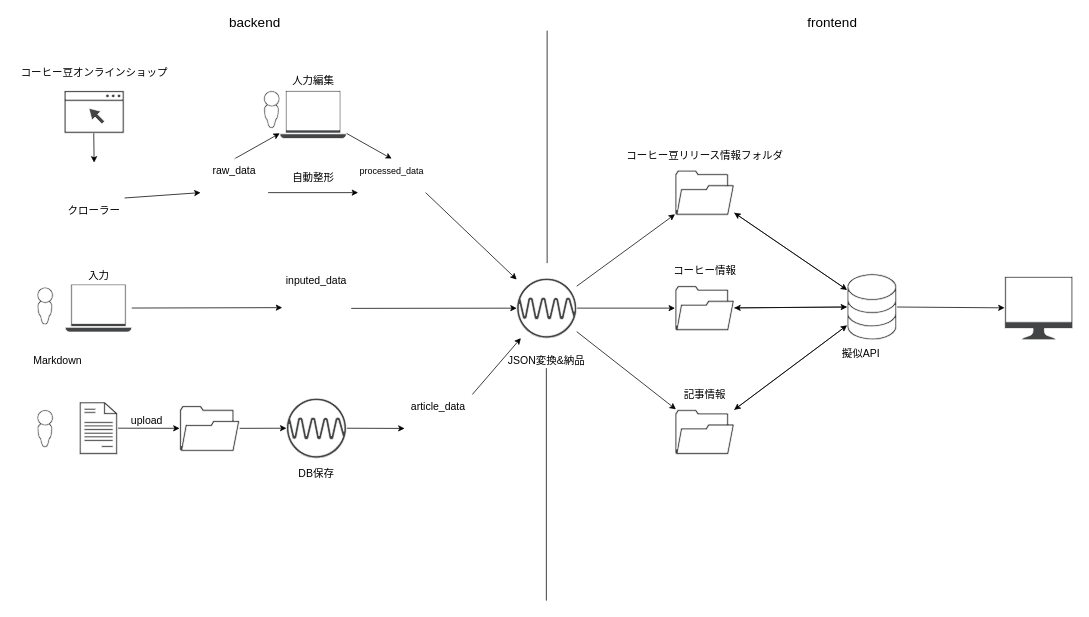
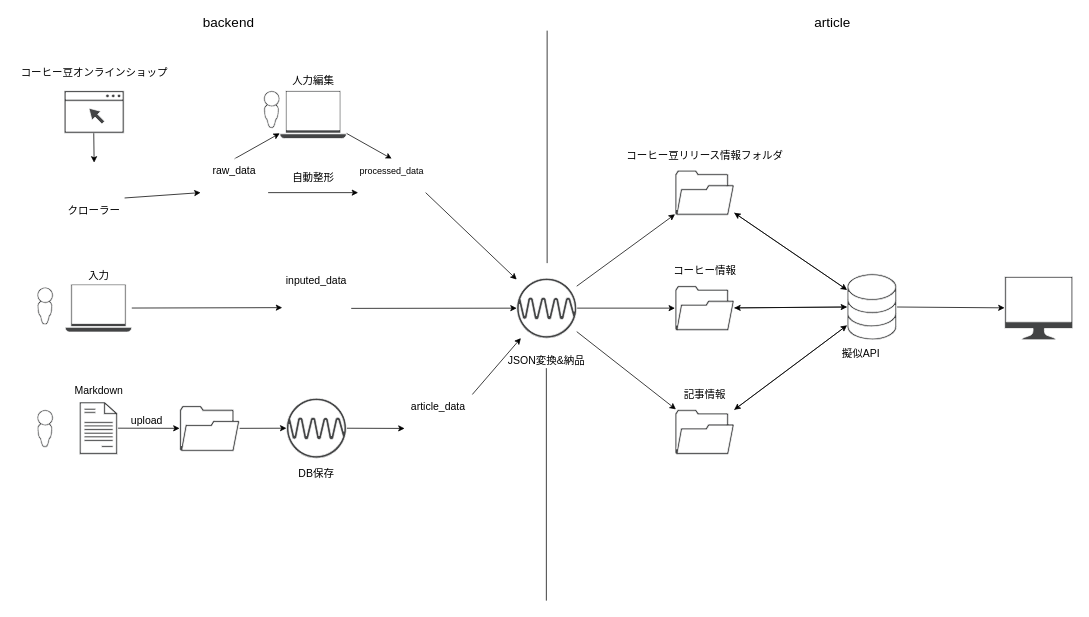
  <mxCell id="0" />
  <mxCell id="1" parent="0" />
  <mxCell id="2" value="" style="endArrow=none;html=1;" edge="1" parent="1"><mxGeometry width="50" height="50" relative="1" as="geometry"><mxPoint x="729" y="350" as="sourcePoint" /><mxPoint x="729" y="40" as="targetPoint" /></mxGeometry></mxCell>
- <mxCell id="3" value="&lt;font style=&quot;font-size: 18px&quot;&gt;backend&lt;/font&gt;" style="text;html=1;resizable=0;autosize=1;align=center;verticalAlign=middle;points=[];fillColor=none;strokeColor=none;rounded=0;" vertex="1" parent="1"><mxGeometry x="299" y="20" width="80" height="20" as="geometry" /></mxCell>
- <mxCell id="4" value="&lt;font style=&quot;font-size: 18px&quot;&gt;frontend&lt;/font&gt;" style="text;html=1;resizable=0;autosize=1;align=center;verticalAlign=middle;points=[];fillColor=none;strokeColor=none;rounded=0;" vertex="1" parent="1"><mxGeometry x="1069" y="20" width="80" height="20" as="geometry" /></mxCell>
+ <mxCell id="3" value="&lt;font style=&quot;font-size: 18px&quot;&gt;backend&lt;/font&gt;" style="text;html=1;resizable=0;autosize=1;align=center;verticalAlign=middle;points=[];fillColor=none;strokeColor=none;rounded=0;" vertex="1" parent="1"><mxGeometry x="264" y="20" width="80" height="20" as="geometry" /></mxCell>
+ <mxCell id="4" value="&lt;font style=&quot;font-size: 18px&quot;&gt;article&lt;/font&gt;" style="text;html=1;resizable=0;autosize=1;align=center;verticalAlign=middle;points=[];fillColor=none;strokeColor=none;rounded=0;" vertex="1" parent="1"><mxGeometry x="1069" y="20" width="80" height="20" as="geometry" /></mxCell>
  <mxCell id="5" value="" style="sketch=0;pointerEvents=1;shadow=0;dashed=0;html=1;strokeColor=#FFFFFF;fillColor=#434445;aspect=fixed;labelPosition=center;verticalLabelPosition=bottom;verticalAlign=top;align=center;outlineConnect=0;shape=mxgraph.vvd.web_browser;fontSize=18;" vertex="1" parent="1"><mxGeometry x="85" y="120" width="80" height="56.8" as="geometry" /></mxCell>
  <mxCell id="6" style="edgeStyle=none;html=1;fontSize=14;entryX=0.5;entryY=0;entryDx=0;entryDy=0;entryPerimeter=0;" edge="1" parent="1" target="8"><mxGeometry relative="1" as="geometry"><mxPoint x="124.5" y="176.8" as="sourcePoint" /><mxPoint x="124.5" y="260" as="targetPoint" /></mxGeometry></mxCell>
  <mxCell id="7" style="edgeStyle=none;html=1;entryX=0;entryY=0.5;entryDx=0;entryDy=0;fontSize=14;" edge="1" parent="1" source="8" target="13"><mxGeometry relative="1" as="geometry" /></mxCell>
  <mxCell id="8" value="&lt;font style=&quot;font-size: 14px&quot;&gt;クローラー&lt;/font&gt;" style="shape=cylinder3;whiteSpace=wrap;html=1;boundedLbl=1;backgroundOutline=1;size=15;fontSize=18;strokeColor=#FFFFFF;" vertex="1" parent="1"><mxGeometry x="85" y="216" width="80" height="100" as="geometry" /></mxCell>
  <mxCell id="9" value="&lt;font style=&quot;font-size: 14px&quot;&gt;コーヒー豆オンラインショップ&lt;/font&gt;" style="text;html=1;resizable=0;autosize=1;align=center;verticalAlign=middle;points=[];fillColor=none;strokeColor=none;rounded=0;" vertex="1" parent="1"><mxGeometry x="20" y="86" width="210" height="20" as="geometry" /></mxCell>
  <mxCell id="10" style="edgeStyle=none;html=1;fontSize=12;entryX=0.5;entryY=0;entryDx=0;entryDy=0;" edge="1" parent="1" source="28" target="19"><mxGeometry relative="1" as="geometry"><mxPoint x="607" y="220" as="targetPoint" /></mxGeometry></mxCell>
  <mxCell id="11" style="edgeStyle=none;html=1;exitX=0.5;exitY=0;exitDx=0;exitDy=0;fontSize=12;" edge="1" parent="1" source="12" target="28"><mxGeometry relative="1" as="geometry" /></mxCell>
  <mxCell id="12" value="raw_data" style="shape=table;startSize=30;container=1;collapsible=1;childLayout=tableLayout;fixedRows=1;rowLines=0;fontStyle=0;align=center;resizeLast=1;fontSize=14;strokeColor=#FFFFFF;fillColor=none;" vertex="1" parent="1"><mxGeometry x="267" y="211" width="90" height="90" as="geometry" /></mxCell>
  <mxCell id="13" value="" style="shape=partialRectangle;collapsible=0;dropTarget=0;pointerEvents=0;fillColor=none;top=0;left=0;bottom=1;right=0;points=[[0,0.5],[1,0.5]];portConstraint=eastwest;fontSize=14;strokeColor=#FFFFFF;" vertex="1" parent="12"><mxGeometry y="30" width="90" height="30" as="geometry" /></mxCell>
  <mxCell id="14" value="" style="shape=partialRectangle;connectable=0;fillColor=none;top=0;left=0;bottom=0;right=0;fontStyle=1;overflow=hidden;fontSize=14;strokeColor=#FFFFFF;" vertex="1" parent="13"><mxGeometry width="30" height="30" as="geometry"><mxRectangle width="30" height="30" as="alternateBounds" /></mxGeometry></mxCell>
  <mxCell id="15" value="" style="shape=partialRectangle;connectable=0;fillColor=none;top=0;left=0;bottom=0;right=0;align=left;spacingLeft=6;fontStyle=5;overflow=hidden;fontSize=14;strokeColor=#FFFFFF;" vertex="1" parent="13"><mxGeometry x="30" width="60" height="30" as="geometry"><mxRectangle width="60" height="30" as="alternateBounds" /></mxGeometry></mxCell>
  <mxCell id="16" value="" style="shape=partialRectangle;collapsible=0;dropTarget=0;pointerEvents=0;fillColor=none;top=0;left=0;bottom=0;right=0;points=[[0,0.5],[1,0.5]];portConstraint=eastwest;fontSize=14;strokeColor=#FFFFFF;" vertex="1" parent="12"><mxGeometry y="60" width="90" height="30" as="geometry" /></mxCell>
  <mxCell id="17" value="" style="shape=partialRectangle;connectable=0;fillColor=none;top=0;left=0;bottom=0;right=0;editable=1;overflow=hidden;fontSize=14;strokeColor=#FFFFFF;" vertex="1" parent="16"><mxGeometry width="30" height="30" as="geometry"><mxRectangle width="30" height="30" as="alternateBounds" /></mxGeometry></mxCell>
  <mxCell id="18" value="" style="shape=partialRectangle;connectable=0;fillColor=none;top=0;left=0;bottom=0;right=0;align=left;spacingLeft=6;overflow=hidden;fontSize=14;strokeColor=#FFFFFF;" vertex="1" parent="16"><mxGeometry x="30" width="60" height="30" as="geometry"><mxRectangle width="60" height="30" as="alternateBounds" /></mxGeometry></mxCell>
  <mxCell id="19" value="processed_data" style="shape=table;startSize=30;container=1;collapsible=1;childLayout=tableLayout;fixedRows=1;rowLines=0;fontStyle=0;align=center;resizeLast=1;fontSize=12;strokeColor=#FFFFFF;fillColor=none;" vertex="1" parent="1"><mxGeometry x="477" y="211" width="90" height="90" as="geometry" /></mxCell>
  <mxCell id="20" value="" style="shape=partialRectangle;collapsible=0;dropTarget=0;pointerEvents=0;fillColor=none;top=0;left=0;bottom=1;right=0;points=[[0,0.5],[1,0.5]];portConstraint=eastwest;fontSize=14;strokeColor=#FFFFFF;" vertex="1" parent="19"><mxGeometry y="30" width="90" height="30" as="geometry" /></mxCell>
  <mxCell id="21" value="" style="shape=partialRectangle;connectable=0;fillColor=none;top=0;left=0;bottom=0;right=0;fontStyle=1;overflow=hidden;fontSize=14;strokeColor=#FFFFFF;" vertex="1" parent="20"><mxGeometry width="30" height="30" as="geometry"><mxRectangle width="30" height="30" as="alternateBounds" /></mxGeometry></mxCell>
  <mxCell id="22" value="" style="shape=partialRectangle;connectable=0;fillColor=none;top=0;left=0;bottom=0;right=0;align=left;spacingLeft=6;fontStyle=5;overflow=hidden;fontSize=14;strokeColor=#FFFFFF;" vertex="1" parent="20"><mxGeometry x="30" width="60" height="30" as="geometry"><mxRectangle width="60" height="30" as="alternateBounds" /></mxGeometry></mxCell>
  <mxCell id="23" value="" style="shape=partialRectangle;collapsible=0;dropTarget=0;pointerEvents=0;fillColor=none;top=0;left=0;bottom=0;right=0;points=[[0,0.5],[1,0.5]];portConstraint=eastwest;fontSize=14;strokeColor=#FFFFFF;" vertex="1" parent="19"><mxGeometry y="60" width="90" height="30" as="geometry" /></mxCell>
  <mxCell id="24" value="" style="shape=partialRectangle;connectable=0;fillColor=none;top=0;left=0;bottom=0;right=0;editable=1;overflow=hidden;fontSize=14;strokeColor=#FFFFFF;" vertex="1" parent="23"><mxGeometry width="30" height="30" as="geometry"><mxRectangle width="30" height="30" as="alternateBounds" /></mxGeometry></mxCell>
  <mxCell id="25" value="" style="shape=partialRectangle;connectable=0;fillColor=none;top=0;left=0;bottom=0;right=0;align=left;spacingLeft=6;overflow=hidden;fontSize=14;strokeColor=#FFFFFF;" vertex="1" parent="23"><mxGeometry x="30" width="60" height="30" as="geometry"><mxRectangle width="60" height="30" as="alternateBounds" /></mxGeometry></mxCell>
  <mxCell id="26" style="edgeStyle=none;html=1;exitX=1;exitY=0.5;exitDx=0;exitDy=0;entryX=0;entryY=0.5;entryDx=0;entryDy=0;fontSize=12;" edge="1" parent="1" source="13" target="20"><mxGeometry relative="1" as="geometry" /></mxCell>
  <mxCell id="27" value="&lt;font&gt;&lt;span style=&quot;font-size: 14px&quot;&gt;自動整形&lt;/span&gt;&lt;br&gt;&lt;/font&gt;" style="text;html=1;resizable=0;autosize=1;align=center;verticalAlign=middle;points=[];fillColor=none;strokeColor=none;rounded=0;" vertex="1" parent="1"><mxGeometry x="382" y="226" width="70" height="20" as="geometry" /></mxCell>
  <mxCell id="28" value="" style="sketch=0;pointerEvents=1;shadow=0;dashed=0;html=1;strokeColor=#FFFFFF;fillColor=#434445;aspect=fixed;labelPosition=center;verticalLabelPosition=bottom;verticalAlign=top;align=center;outlineConnect=0;shape=mxgraph.vvd.laptop;fontSize=12;" vertex="1" parent="1"><mxGeometry x="372.55" y="120" width="88.89" height="64" as="geometry" /></mxCell>
  <mxCell id="29" value="&lt;span style=&quot;font-size: 14px&quot;&gt;人力編集&lt;br&gt;&lt;/span&gt;" style="text;html=1;resizable=0;autosize=1;align=center;verticalAlign=middle;points=[];fillColor=none;strokeColor=none;rounded=0;" vertex="1" parent="1"><mxGeometry x="382" y="97" width="70" height="20" as="geometry" /></mxCell>
  <mxCell id="30" style="edgeStyle=none;html=1;fontSize=14;" edge="1" parent="1" source="33" target="38"><mxGeometry relative="1" as="geometry"><mxPoint x="819" y="246" as="targetPoint" /></mxGeometry></mxCell>
  <mxCell id="31" style="edgeStyle=none;html=1;fontSize=14;" edge="1" parent="1" source="33" target="53"><mxGeometry relative="1" as="geometry"><mxPoint x="889" y="452.539" as="targetPoint" /></mxGeometry></mxCell>
  <mxCell id="32" style="edgeStyle=none;html=1;fontSize=14;" edge="1" parent="1" source="33" target="73"><mxGeometry relative="1" as="geometry"><mxPoint x="887.94" y="496.57" as="targetPoint" /></mxGeometry></mxCell>
  <mxCell id="33" value="" style="sketch=0;pointerEvents=1;shadow=0;dashed=0;html=1;strokeColor=#FFFFFF;fillColor=#434445;aspect=fixed;labelPosition=center;verticalLabelPosition=bottom;verticalAlign=top;align=center;outlineConnect=0;shape=mxgraph.vvd.platform_services_controller;fontSize=14;" vertex="1" parent="1"><mxGeometry x="688.47" y="370" width="80" height="80" as="geometry" /></mxCell>
  <mxCell id="34" value="" style="sketch=0;pointerEvents=1;shadow=0;dashed=0;html=1;strokeColor=#FFFFFF;fillColor=#434445;aspect=fixed;labelPosition=center;verticalLabelPosition=bottom;verticalAlign=top;align=center;outlineConnect=0;shape=mxgraph.vvd.administrator;fontSize=14;" vertex="1" parent="1"><mxGeometry x="49" y="382" width="21.5" height="50" as="geometry" /></mxCell>
  <mxCell id="35" style="edgeStyle=none;html=1;exitX=1;exitY=0.5;exitDx=0;exitDy=0;fontSize=14;" edge="1" parent="1" source="20" target="33"><mxGeometry relative="1" as="geometry" /></mxCell>
  <mxCell id="36" value="&lt;span style=&quot;font-size: 14px&quot;&gt;JSON変換&amp;amp;納品&lt;br&gt;&lt;/span&gt;" style="text;html=1;resizable=0;autosize=1;align=center;verticalAlign=middle;points=[];fillColor=none;strokeColor=none;rounded=0;" vertex="1" parent="1"><mxGeometry x="668.47" y="470" width="120" height="20" as="geometry" /></mxCell>
  <mxCell id="37" style="edgeStyle=none;html=1;fontSize=14;" edge="1" parent="1" source="38" target="80"><mxGeometry relative="1" as="geometry" /></mxCell>
  <mxCell id="38" value="" style="sketch=0;pointerEvents=1;shadow=0;dashed=0;html=1;strokeColor=#FFFFFF;fillColor=#434445;aspect=fixed;labelPosition=center;verticalLabelPosition=bottom;verticalAlign=top;align=center;outlineConnect=0;shape=mxgraph.vvd.folder;fontSize=14;" vertex="1" parent="1"><mxGeometry x="899.53" y="226" width="78.95" height="60" as="geometry" /></mxCell>
  <mxCell id="39" value="&lt;span style=&quot;font-size: 14px&quot;&gt;コーヒー豆リリース情報フォルダ&lt;br&gt;&lt;/span&gt;" style="text;html=1;resizable=0;autosize=1;align=center;verticalAlign=middle;points=[];fillColor=none;strokeColor=none;rounded=0;" vertex="1" parent="1"><mxGeometry x="829" y="196" width="220" height="20" as="geometry" /></mxCell>
  <mxCell id="40" style="edgeStyle=none;html=1;entryX=-0.007;entryY=0.745;entryDx=0;entryDy=0;entryPerimeter=0;fontSize=14;" edge="1" parent="1" source="41" target="44"><mxGeometry relative="1" as="geometry" /></mxCell>
  <mxCell id="41" value="" style="sketch=0;pointerEvents=1;shadow=0;dashed=0;html=1;strokeColor=#FFFFFF;fillColor=#434445;aspect=fixed;labelPosition=center;verticalLabelPosition=bottom;verticalAlign=top;align=center;outlineConnect=0;shape=mxgraph.vvd.laptop;fontSize=12;" vertex="1" parent="1"><mxGeometry x="86.32" y="378" width="88.89" height="64" as="geometry" /></mxCell>
  <mxCell id="42" value="&lt;span style=&quot;font-size: 14px&quot;&gt;入力&lt;br&gt;&lt;/span&gt;" style="text;html=1;resizable=0;autosize=1;align=center;verticalAlign=middle;points=[];fillColor=none;strokeColor=none;rounded=0;" vertex="1" parent="1"><mxGeometry x="110.76" y="357" width="40" height="20" as="geometry" /></mxCell>
  <mxCell id="43" value="inputed_data" style="shape=table;startSize=30;container=1;collapsible=1;childLayout=tableLayout;fixedRows=1;rowLines=0;fontStyle=0;align=center;resizeLast=1;fontSize=14;strokeColor=#FFFFFF;fillColor=none;" vertex="1" parent="1"><mxGeometry x="376.44" y="357" width="90" height="90" as="geometry" /></mxCell>
  <mxCell id="44" value="" style="shape=partialRectangle;collapsible=0;dropTarget=0;pointerEvents=0;fillColor=none;top=0;left=0;bottom=1;right=0;points=[[0,0.5],[1,0.5]];portConstraint=eastwest;fontSize=14;strokeColor=#FFFFFF;" vertex="1" parent="43"><mxGeometry y="30" width="90" height="30" as="geometry" /></mxCell>
  <mxCell id="45" value="" style="shape=partialRectangle;connectable=0;fillColor=none;top=0;left=0;bottom=0;right=0;fontStyle=1;overflow=hidden;fontSize=14;strokeColor=#FFFFFF;" vertex="1" parent="44"><mxGeometry width="30" height="30" as="geometry"><mxRectangle width="30" height="30" as="alternateBounds" /></mxGeometry></mxCell>
  <mxCell id="46" value="" style="shape=partialRectangle;connectable=0;fillColor=none;top=0;left=0;bottom=0;right=0;align=left;spacingLeft=6;fontStyle=5;overflow=hidden;fontSize=14;strokeColor=#FFFFFF;" vertex="1" parent="44"><mxGeometry x="30" width="60" height="30" as="geometry"><mxRectangle width="60" height="30" as="alternateBounds" /></mxGeometry></mxCell>
  <mxCell id="47" value="" style="shape=partialRectangle;collapsible=0;dropTarget=0;pointerEvents=0;fillColor=none;top=0;left=0;bottom=0;right=0;points=[[0,0.5],[1,0.5]];portConstraint=eastwest;fontSize=14;strokeColor=#FFFFFF;" vertex="1" parent="43"><mxGeometry y="60" width="90" height="30" as="geometry" /></mxCell>
  <mxCell id="48" value="" style="shape=partialRectangle;connectable=0;fillColor=none;top=0;left=0;bottom=0;right=0;editable=1;overflow=hidden;fontSize=14;strokeColor=#FFFFFF;" vertex="1" parent="47"><mxGeometry width="30" height="30" as="geometry"><mxRectangle width="30" height="30" as="alternateBounds" /></mxGeometry></mxCell>
  <mxCell id="49" value="" style="shape=partialRectangle;connectable=0;fillColor=none;top=0;left=0;bottom=0;right=0;align=left;spacingLeft=6;overflow=hidden;fontSize=14;strokeColor=#FFFFFF;" vertex="1" parent="47"><mxGeometry x="30" width="60" height="30" as="geometry"><mxRectangle width="60" height="30" as="alternateBounds" /></mxGeometry></mxCell>
  <mxCell id="50" value="" style="endArrow=none;html=1;" edge="1" parent="1"><mxGeometry width="50" height="50" relative="1" as="geometry"><mxPoint x="727.97" y="800" as="sourcePoint" /><mxPoint x="727.97" y="490" as="targetPoint" /></mxGeometry></mxCell>
  <mxCell id="51" style="edgeStyle=none;html=1;exitX=1.015;exitY=0.778;exitDx=0;exitDy=0;fontSize=14;exitPerimeter=0;" edge="1" parent="1" source="44" target="33"><mxGeometry relative="1" as="geometry" /></mxCell>
  <mxCell id="52" style="edgeStyle=none;html=1;fontSize=14;" edge="1" parent="1" source="53" target="80"><mxGeometry relative="1" as="geometry" /></mxCell>
  <mxCell id="53" value="" style="sketch=0;pointerEvents=1;shadow=0;dashed=0;html=1;strokeColor=#FFFFFF;fillColor=#434445;aspect=fixed;labelPosition=center;verticalLabelPosition=bottom;verticalAlign=top;align=center;outlineConnect=0;shape=mxgraph.vvd.folder;fontSize=14;" vertex="1" parent="1"><mxGeometry x="899.53" y="380" width="78.95" height="60" as="geometry" /></mxCell>
  <mxCell id="54" value="&lt;span style=&quot;font-size: 14px&quot;&gt;コーヒー情報&lt;br&gt;&lt;/span&gt;" style="text;html=1;resizable=0;autosize=1;align=center;verticalAlign=middle;points=[];fillColor=none;strokeColor=none;rounded=0;" vertex="1" parent="1"><mxGeometry x="889" y="350" width="100" height="20" as="geometry" /></mxCell>
  <mxCell id="55" value="" style="sketch=0;pointerEvents=1;shadow=0;dashed=0;html=1;strokeColor=#FFFFFF;fillColor=#434445;aspect=fixed;labelPosition=center;verticalLabelPosition=bottom;verticalAlign=top;align=center;outlineConnect=0;shape=mxgraph.vvd.administrator;fontSize=14;" vertex="1" parent="1"><mxGeometry x="351.05" y="120" width="21.5" height="50" as="geometry" /></mxCell>
  <mxCell id="56" style="edgeStyle=none;html=1;fontSize=14;" edge="1" parent="1" source="57" target="60"><mxGeometry relative="1" as="geometry" /></mxCell>
  <mxCell id="57" value="" style="sketch=0;pointerEvents=1;shadow=0;dashed=0;html=1;strokeColor=#FFFFFF;fillColor=#434445;aspect=fixed;labelPosition=center;verticalLabelPosition=bottom;verticalAlign=top;align=center;outlineConnect=0;shape=mxgraph.vvd.document;fontSize=14;" vertex="1" parent="1"><mxGeometry x="105.21" y="535" width="51.1" height="70" as="geometry" /></mxCell>
- <mxCell id="58" value="&lt;span style=&quot;font-size: 14px&quot;&gt;Markdown&lt;br&gt;&lt;/span&gt;" style="text;html=1;resizable=0;autosize=1;align=center;verticalAlign=middle;points=[];fillColor=none;strokeColor=none;rounded=0;" vertex="1" parent="1"><mxGeometry x="35.76" y="470" width="80" height="20" as="geometry" /></mxCell>
+ <mxCell id="58" value="&lt;span style=&quot;font-size: 14px&quot;&gt;Markdown&lt;br&gt;&lt;/span&gt;" style="text;html=1;resizable=0;autosize=1;align=center;verticalAlign=middle;points=[];fillColor=none;strokeColor=none;rounded=0;" vertex="1" parent="1"><mxGeometry x="90.76" y="510" width="80" height="20" as="geometry" /></mxCell>
  <mxCell id="59" style="edgeStyle=none;html=1;fontSize=14;" edge="1" parent="1" source="60" target="62"><mxGeometry relative="1" as="geometry" /></mxCell>
  <mxCell id="60" value="" style="sketch=0;pointerEvents=1;shadow=0;dashed=0;html=1;strokeColor=#FFFFFF;fillColor=#434445;aspect=fixed;labelPosition=center;verticalLabelPosition=bottom;verticalAlign=top;align=center;outlineConnect=0;shape=mxgraph.vvd.folder;fontSize=14;" vertex="1" parent="1"><mxGeometry x="239" y="540" width="80" height="60.8" as="geometry" /></mxCell>
  <mxCell id="61" style="edgeStyle=none;html=1;entryX=0;entryY=0.5;entryDx=0;entryDy=0;fontSize=14;" edge="1" parent="1" source="62" target="65"><mxGeometry relative="1" as="geometry" /></mxCell>
  <mxCell id="62" value="" style="sketch=0;pointerEvents=1;shadow=0;dashed=0;html=1;strokeColor=#FFFFFF;fillColor=#434445;aspect=fixed;labelPosition=center;verticalLabelPosition=bottom;verticalAlign=top;align=center;outlineConnect=0;shape=mxgraph.vvd.platform_services_controller;fontSize=14;" vertex="1" parent="1"><mxGeometry x="381.44" y="530" width="80" height="80" as="geometry" /></mxCell>
  <mxCell id="63" style="edgeStyle=none;html=1;exitX=1;exitY=0;exitDx=0;exitDy=0;fontSize=14;" edge="1" parent="1" source="64" target="33"><mxGeometry relative="1" as="geometry" /></mxCell>
  <mxCell id="64" value="article_data" style="shape=table;startSize=30;container=1;collapsible=1;childLayout=tableLayout;fixedRows=1;rowLines=0;fontStyle=0;align=center;resizeLast=1;fontSize=14;strokeColor=#FFFFFF;fillColor=none;" vertex="1" parent="1"><mxGeometry x="539" y="525.4" width="90" height="90" as="geometry" /></mxCell>
  <mxCell id="65" value="" style="shape=partialRectangle;collapsible=0;dropTarget=0;pointerEvents=0;fillColor=none;top=0;left=0;bottom=1;right=0;points=[[0,0.5],[1,0.5]];portConstraint=eastwest;fontSize=14;strokeColor=#FFFFFF;" vertex="1" parent="64"><mxGeometry y="30" width="90" height="30" as="geometry" /></mxCell>
  <mxCell id="66" value="" style="shape=partialRectangle;connectable=0;fillColor=none;top=0;left=0;bottom=0;right=0;fontStyle=1;overflow=hidden;fontSize=14;strokeColor=#FFFFFF;" vertex="1" parent="65"><mxGeometry width="30" height="30" as="geometry"><mxRectangle width="30" height="30" as="alternateBounds" /></mxGeometry></mxCell>
  <mxCell id="67" value="" style="shape=partialRectangle;connectable=0;fillColor=none;top=0;left=0;bottom=0;right=0;align=left;spacingLeft=6;fontStyle=5;overflow=hidden;fontSize=14;strokeColor=#FFFFFF;" vertex="1" parent="65"><mxGeometry x="30" width="60" height="30" as="geometry"><mxRectangle width="60" height="30" as="alternateBounds" /></mxGeometry></mxCell>
  <mxCell id="68" value="" style="shape=partialRectangle;collapsible=0;dropTarget=0;pointerEvents=0;fillColor=none;top=0;left=0;bottom=0;right=0;points=[[0,0.5],[1,0.5]];portConstraint=eastwest;fontSize=14;strokeColor=#FFFFFF;" vertex="1" parent="64"><mxGeometry y="60" width="90" height="30" as="geometry" /></mxCell>
  <mxCell id="69" value="" style="shape=partialRectangle;connectable=0;fillColor=none;top=0;left=0;bottom=0;right=0;editable=1;overflow=hidden;fontSize=14;strokeColor=#FFFFFF;" vertex="1" parent="68"><mxGeometry width="30" height="30" as="geometry"><mxRectangle width="30" height="30" as="alternateBounds" /></mxGeometry></mxCell>
  <mxCell id="70" value="" style="shape=partialRectangle;connectable=0;fillColor=none;top=0;left=0;bottom=0;right=0;align=left;spacingLeft=6;overflow=hidden;fontSize=14;strokeColor=#FFFFFF;" vertex="1" parent="68"><mxGeometry x="30" width="60" height="30" as="geometry"><mxRectangle width="60" height="30" as="alternateBounds" /></mxGeometry></mxCell>
  <mxCell id="71" value="&lt;span style=&quot;font-size: 14px&quot;&gt;upload&lt;br&gt;&lt;/span&gt;" style="text;html=1;resizable=0;autosize=1;align=center;verticalAlign=middle;points=[];fillColor=none;strokeColor=none;rounded=0;" vertex="1" parent="1"><mxGeometry x="165" y="550" width="60" height="20" as="geometry" /></mxCell>
  <mxCell id="72" style="edgeStyle=none;html=1;fontSize=14;" edge="1" parent="1" source="73" target="80"><mxGeometry relative="1" as="geometry" /></mxCell>
  <mxCell id="73" value="" style="sketch=0;pointerEvents=1;shadow=0;dashed=0;html=1;strokeColor=#FFFFFF;fillColor=#434445;aspect=fixed;labelPosition=center;verticalLabelPosition=bottom;verticalAlign=top;align=center;outlineConnect=0;shape=mxgraph.vvd.folder;fontSize=14;" vertex="1" parent="1"><mxGeometry x="899.53" y="545" width="78.95" height="60" as="geometry" /></mxCell>
  <mxCell id="74" value="&lt;span style=&quot;font-size: 14px&quot;&gt;記事情報&lt;br&gt;&lt;/span&gt;" style="text;html=1;resizable=0;autosize=1;align=center;verticalAlign=middle;points=[];fillColor=none;strokeColor=none;rounded=0;" vertex="1" parent="1"><mxGeometry x="904" y="515" width="70" height="20" as="geometry" /></mxCell>
  <mxCell id="75" value="" style="sketch=0;pointerEvents=1;shadow=0;dashed=0;html=1;strokeColor=#FFFFFF;fillColor=#434445;aspect=fixed;labelPosition=center;verticalLabelPosition=bottom;verticalAlign=top;align=center;outlineConnect=0;shape=mxgraph.vvd.administrator;fontSize=14;" vertex="1" parent="1"><mxGeometry x="49" y="545.4" width="21.5" height="50" as="geometry" /></mxCell>
  <mxCell id="76" style="edgeStyle=none;html=1;fontSize=14;" edge="1" parent="1" source="80" target="38"><mxGeometry relative="1" as="geometry" /></mxCell>
  <mxCell id="77" style="edgeStyle=none;html=1;fontSize=14;" edge="1" parent="1" source="80" target="53"><mxGeometry relative="1" as="geometry" /></mxCell>
  <mxCell id="78" style="edgeStyle=none;html=1;fontSize=14;" edge="1" parent="1" source="80" target="73"><mxGeometry relative="1" as="geometry" /></mxCell>
  <mxCell id="79" style="edgeStyle=none;html=1;fontSize=14;" edge="1" parent="1" source="80" target="82"><mxGeometry relative="1" as="geometry" /></mxCell>
  <mxCell id="80" value="" style="sketch=0;pointerEvents=1;shadow=0;dashed=0;html=1;strokeColor=#FFFFFF;fillColor=#434445;aspect=fixed;labelPosition=center;verticalLabelPosition=bottom;verticalAlign=top;align=center;outlineConnect=0;shape=mxgraph.vvd.storage;fontSize=14;" vertex="1" parent="1"><mxGeometry x="1129" y="364.25" width="66" height="88" as="geometry" /></mxCell>
  <mxCell id="81" value="&lt;span style=&quot;font-size: 14px&quot;&gt;擬似API&lt;br&gt;&lt;/span&gt;" style="text;html=1;resizable=0;autosize=1;align=center;verticalAlign=middle;points=[];fillColor=none;strokeColor=none;rounded=0;" vertex="1" parent="1"><mxGeometry x="1111.5" y="460" width="70" height="20" as="geometry" /></mxCell>
  <mxCell id="82" value="" style="sketch=0;pointerEvents=1;shadow=0;dashed=0;html=1;strokeColor=#FFFFFF;fillColor=#434445;aspect=fixed;labelPosition=center;verticalLabelPosition=bottom;verticalAlign=top;align=center;outlineConnect=0;shape=mxgraph.vvd.monitor;fontSize=14;" vertex="1" parent="1"><mxGeometry x="1339" y="367.75" width="90.86" height="84.5" as="geometry" /></mxCell>
  <mxCell id="83" value="&lt;span style=&quot;font-size: 14px&quot;&gt;&lt;br&gt;&lt;/span&gt;" style="text;html=1;resizable=0;autosize=1;align=center;verticalAlign=middle;points=[];fillColor=none;strokeColor=none;rounded=0;" vertex="1" parent="1"><mxGeometry x="269" y="510" width="20" height="20" as="geometry" /></mxCell>
  <mxCell id="84" value="&lt;span style=&quot;font-size: 14px&quot;&gt;DB保存&lt;br&gt;&lt;/span&gt;" style="text;html=1;resizable=0;autosize=1;align=center;verticalAlign=middle;points=[];fillColor=none;strokeColor=none;rounded=0;" vertex="1" parent="1"><mxGeometry x="391.44" y="620" width="60" height="20" as="geometry" /></mxCell>
